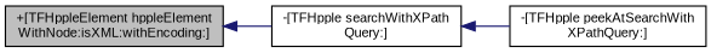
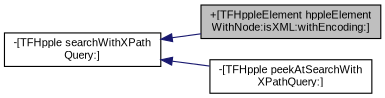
  digraph {
    fontname="Liberation Sans"
    rankdir=LR
    node [color=black fillcolor=white fontname="Liberation Sans" fontsize=10 shape=record style=filled]
    edge [color=midnightblue dir=back fontname="Liberation Sans" fontsize=10 labelfontname=Helvetica labelfontsize=10 style=solid]
    n1 [fillcolor=grey75 fontcolor=black height=0.2 label="+[TFHppleElement hppleElement\lWithNode:isXML:withEncoding:]" width=0.4]
    n2 [height=0.2 label="-[TFHpple searchWithXPath\lQuery:]" width=0.4]
    n3 [height=0.2 label="-[TFHpple peekAtSearchWith\lXPathQuery:]" width=0.4]
-   n1 -> n2
+   n2 -> n1
    n2 -> n3
  }
